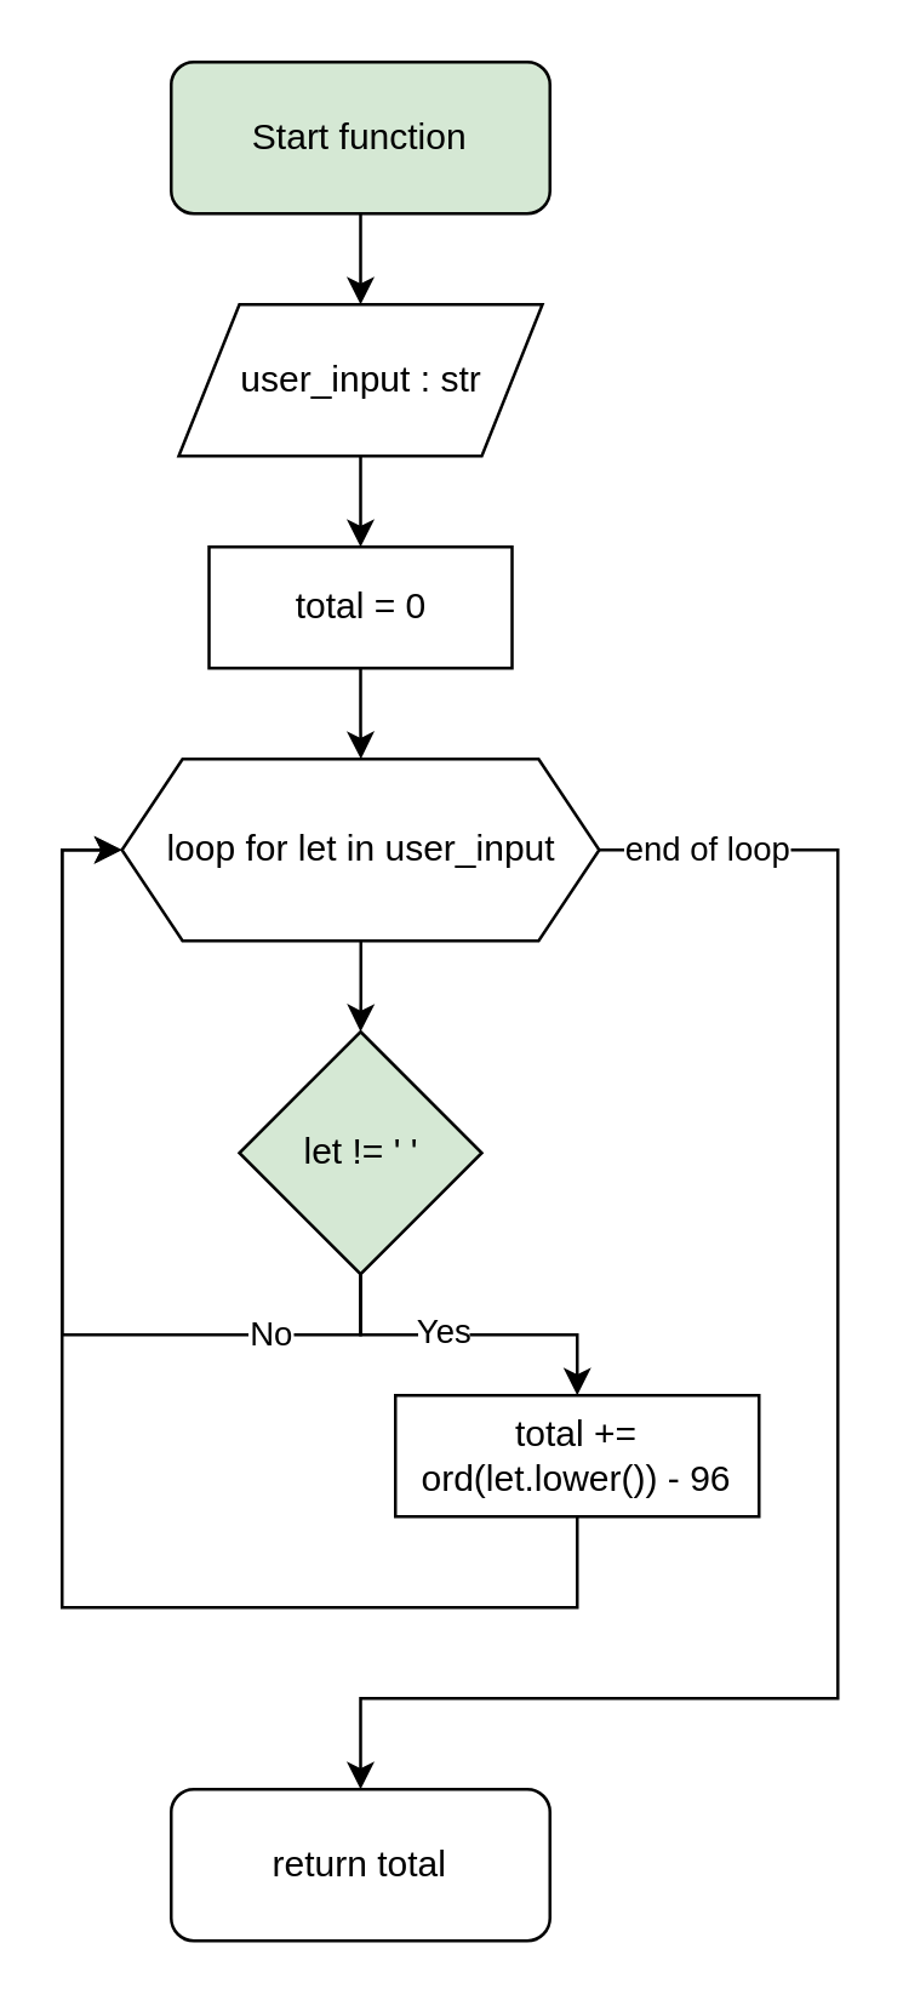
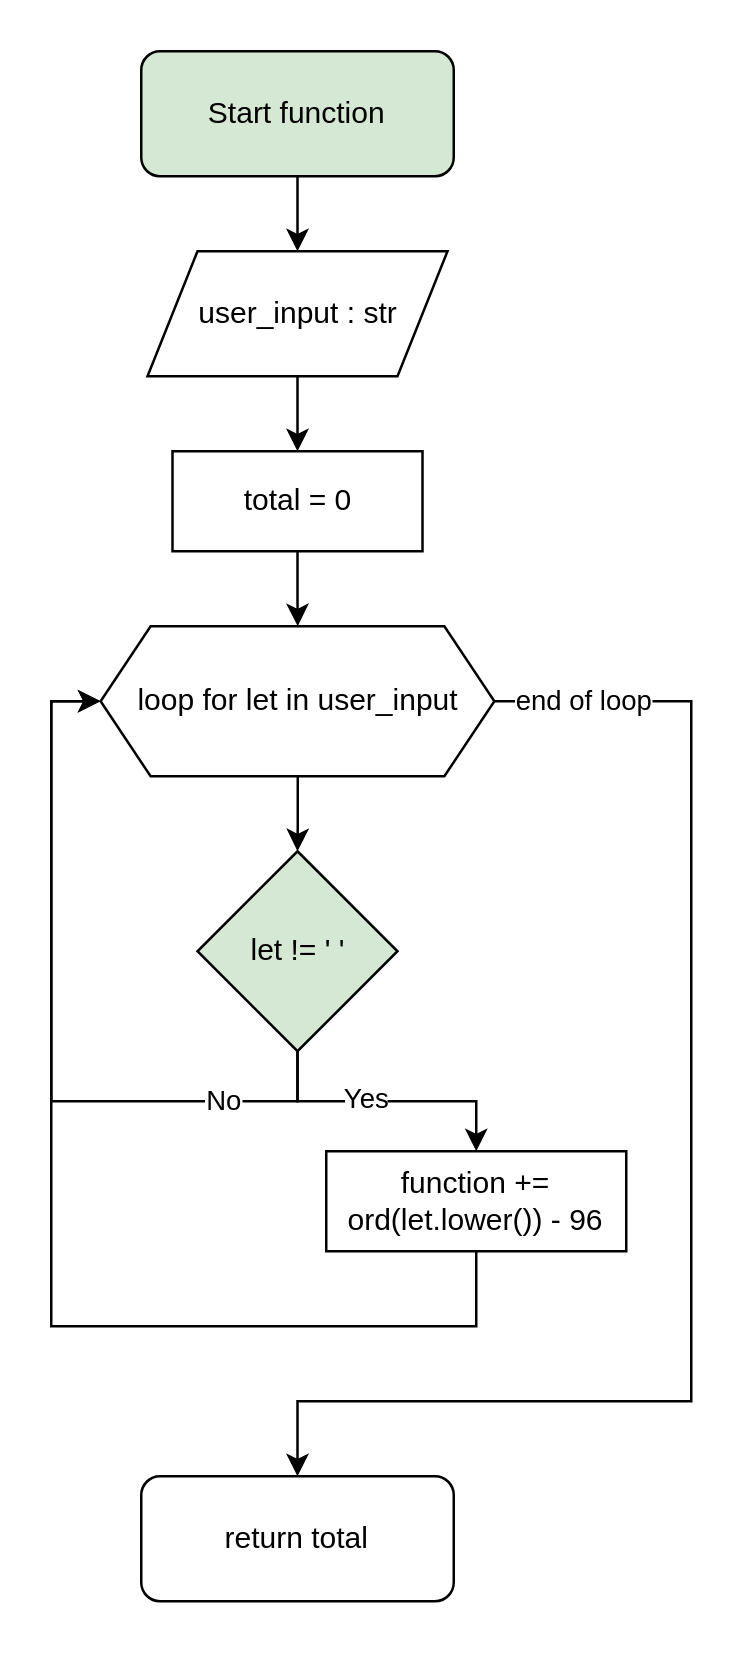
  <mxCell id="0" />
  <mxCell id="1" parent="0" />
  <mxCell id="2" style="edgeStyle=orthogonalEdgeStyle;rounded=0;orthogonalLoop=1;jettySize=auto;html=1;entryX=0.5;entryY=0;entryDx=0;entryDy=0;" edge="1" parent="1" source="3" target="5"><mxGeometry relative="1" as="geometry" /></mxCell>
  <mxCell id="3" value="Start function" style="rounded=1;whiteSpace=wrap;html=1;fillColor=#d5e8d4;" vertex="1" parent="1"><mxGeometry x="56" y="20" width="125" height="50" as="geometry" /></mxCell>
  <mxCell id="4" style="edgeStyle=orthogonalEdgeStyle;rounded=0;orthogonalLoop=1;jettySize=auto;html=1;entryX=0.5;entryY=0;entryDx=0;entryDy=0;" edge="1" parent="1" source="5" target="7"><mxGeometry relative="1" as="geometry" /></mxCell>
  <mxCell id="5" value="user_input : str" style="shape=parallelogram;perimeter=parallelogramPerimeter;whiteSpace=wrap;html=1;fixedSize=1;" vertex="1" parent="1"><mxGeometry x="58.5" y="100" width="120" height="50" as="geometry" /></mxCell>
  <mxCell id="6" value="" style="edgeStyle=orthogonalEdgeStyle;rounded=0;orthogonalLoop=1;jettySize=auto;html=1;" edge="1" parent="1" source="7" target="11"><mxGeometry relative="1" as="geometry" /></mxCell>
  <mxCell id="7" value="total = 0" style="rounded=0;whiteSpace=wrap;html=1;" vertex="1" parent="1"><mxGeometry x="68.5" y="180" width="100" height="40" as="geometry" /></mxCell>
  <mxCell id="8" value="" style="edgeStyle=orthogonalEdgeStyle;rounded=0;orthogonalLoop=1;jettySize=auto;html=1;" edge="1" parent="1" source="11" target="16"><mxGeometry relative="1" as="geometry" /></mxCell>
  <mxCell id="9" style="edgeStyle=orthogonalEdgeStyle;rounded=0;orthogonalLoop=1;jettySize=auto;html=1;entryX=0.5;entryY=0;entryDx=0;entryDy=0;" edge="1" parent="1" source="11" target="19"><mxGeometry relative="1" as="geometry"><Array as="points"><mxPoint x="276" y="280" /><mxPoint x="276" y="560" /><mxPoint x="119" y="560" /></Array></mxGeometry></mxCell>
  <mxCell id="10" value="end of loop" style="edgeLabel;html=1;align=center;verticalAlign=middle;resizable=0;points=[];" vertex="1" connectable="0" parent="9"><mxGeometry x="-0.873" y="1" relative="1" as="geometry"><mxPoint as="offset" /></mxGeometry></mxCell>
  <mxCell id="11" value="loop for let in user_input" style="shape=hexagon;perimeter=hexagonPerimeter2;whiteSpace=wrap;html=1;fixedSize=1;" vertex="1" parent="1"><mxGeometry x="39.75" y="250" width="157.5" height="60" as="geometry" /></mxCell>
  <mxCell id="12" style="edgeStyle=orthogonalEdgeStyle;rounded=0;orthogonalLoop=1;jettySize=auto;html=1;entryX=0.5;entryY=0;entryDx=0;entryDy=0;" edge="1" parent="1" source="16" target="18"><mxGeometry relative="1" as="geometry" /></mxCell>
  <mxCell id="13" value="Yes" style="edgeLabel;html=1;align=center;verticalAlign=middle;resizable=0;points=[];" vertex="1" connectable="0" parent="12"><mxGeometry x="-0.155" y="2" relative="1" as="geometry"><mxPoint as="offset" /></mxGeometry></mxCell>
  <mxCell id="14" style="edgeStyle=orthogonalEdgeStyle;rounded=0;orthogonalLoop=1;jettySize=auto;html=1;entryX=0;entryY=0.5;entryDx=0;entryDy=0;" edge="1" parent="1" source="16" target="11"><mxGeometry relative="1" as="geometry"><Array as="points"><mxPoint x="118" y="440" /><mxPoint x="20" y="440" /><mxPoint x="20" y="280" /></Array></mxGeometry></mxCell>
  <mxCell id="15" value="No" style="edgeLabel;html=1;align=center;verticalAlign=middle;resizable=0;points=[];" vertex="1" connectable="0" parent="14"><mxGeometry x="-0.665" y="-1" relative="1" as="geometry"><mxPoint as="offset" /></mxGeometry></mxCell>
  <mxCell id="16" value="let != ' '" style="rhombus;whiteSpace=wrap;html=1;fillColor=#d5e8d4;" vertex="1" parent="1"><mxGeometry x="78.5" y="340" width="80" height="80" as="geometry" /></mxCell>
  <mxCell id="17" style="edgeStyle=orthogonalEdgeStyle;rounded=0;orthogonalLoop=1;jettySize=auto;html=1;entryX=0;entryY=0.5;entryDx=0;entryDy=0;" edge="1" parent="1" source="18" target="11"><mxGeometry relative="1" as="geometry"><Array as="points"><mxPoint x="190" y="530" /><mxPoint x="20" y="530" /><mxPoint x="20" y="280" /></Array></mxGeometry></mxCell>
- <mxCell id="18" value="total += ord(let.lower()) - 96" style="rounded=0;whiteSpace=wrap;html=1;" vertex="1" parent="1"><mxGeometry x="130" y="460" width="120" height="40" as="geometry" /></mxCell>
+ <mxCell id="18" value="function += ord(let.lower()) - 96" style="rounded=0;whiteSpace=wrap;html=1;" vertex="1" parent="1"><mxGeometry x="130" y="460" width="120" height="40" as="geometry" /></mxCell>
  <mxCell id="19" value="return total" style="rounded=1;whiteSpace=wrap;html=1;" vertex="1" parent="1"><mxGeometry x="56" y="590" width="125" height="50" as="geometry" /></mxCell>
